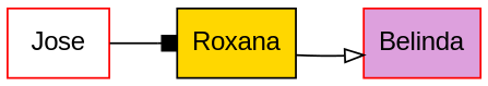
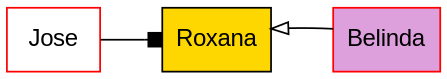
  digraph {
    rankdir=LR
    node [color=red fontname=Arial shape=record style=filled]
    n1 [fillcolor=white label=Jose]
    Roxana [color=black fillcolor=gold]
    n3 [fillcolor=plum label=Belinda]
    n1 -> Roxana [arrowhead=box]
-   Roxana -> n3 [arrowhead=onormal]
+   n3 -> Roxana [arrowhead=onormal]
  }
